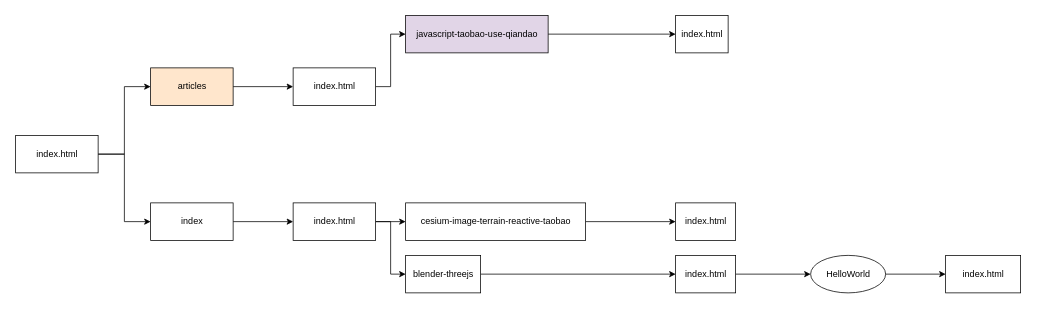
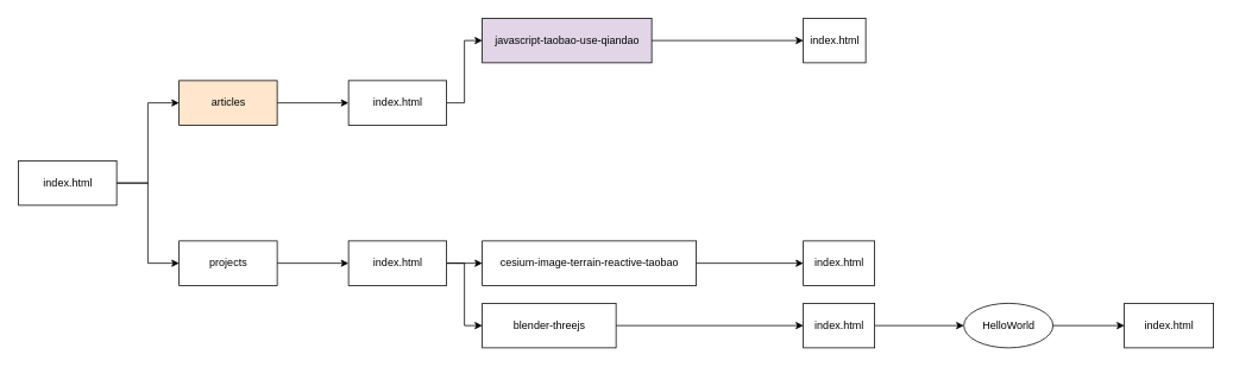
  <mxCell id="0" />
  <mxCell id="1" parent="0" />
  <mxCell id="2" style="edgeStyle=orthogonalEdgeStyle;rounded=0;orthogonalLoop=1;jettySize=auto;html=1;entryX=0;entryY=0.5;entryDx=0;entryDy=0;" edge="1" parent="1" source="4" target="8"><mxGeometry relative="1" as="geometry" /></mxCell>
  <mxCell id="3" style="edgeStyle=orthogonalEdgeStyle;rounded=0;orthogonalLoop=1;jettySize=auto;html=1;exitX=1;exitY=0.5;exitDx=0;exitDy=0;entryX=0;entryY=0.5;entryDx=0;entryDy=0;" edge="1" parent="1" source="4" target="6"><mxGeometry relative="1" as="geometry" /></mxCell>
  <mxCell id="4" value="index.html" style="html=1;" vertex="1" parent="1"><mxGeometry x="20" y="180" width="110" height="50" as="geometry" /></mxCell>
  <mxCell id="5" value="" style="edgeStyle=orthogonalEdgeStyle;rounded=0;orthogonalLoop=1;jettySize=auto;html=1;" edge="1" parent="1" source="6" target="15"><mxGeometry relative="1" as="geometry" /></mxCell>
- <mxCell id="6" value="index" style="html=1;" vertex="1" parent="1"><mxGeometry x="200" y="270" width="110" height="50" as="geometry" /></mxCell>
+ <mxCell id="6" value="projects" style="html=1;" vertex="1" parent="1"><mxGeometry x="200" y="270" width="110" height="50" as="geometry" /></mxCell>
  <mxCell id="7" value="" style="edgeStyle=orthogonalEdgeStyle;rounded=0;orthogonalLoop=1;jettySize=auto;html=1;" edge="1" parent="1" source="8" target="10"><mxGeometry relative="1" as="geometry" /></mxCell>
  <mxCell id="8" value="articles" style="html=1;fillColor=#ffe6cc;" vertex="1" parent="1"><mxGeometry x="200" y="90" width="110" height="50" as="geometry" /></mxCell>
  <mxCell id="9" style="edgeStyle=orthogonalEdgeStyle;rounded=0;orthogonalLoop=1;jettySize=auto;html=1;entryX=0;entryY=0.5;entryDx=0;entryDy=0;" edge="1" parent="1" source="10" target="12"><mxGeometry relative="1" as="geometry" /></mxCell>
  <mxCell id="10" value="index.html" style="html=1;" vertex="1" parent="1"><mxGeometry x="390" y="90" width="110" height="50" as="geometry" /></mxCell>
  <mxCell id="11" value="" style="edgeStyle=orthogonalEdgeStyle;rounded=0;orthogonalLoop=1;jettySize=auto;html=1;" edge="1" parent="1" source="12" target="18"><mxGeometry relative="1" as="geometry" /></mxCell>
  <mxCell id="12" value="javascript-taobao-use-qiandao" style="html=1;fillColor=#e1d5e7;" vertex="1" parent="1"><mxGeometry x="540" y="20" width="190" height="50" as="geometry" /></mxCell>
  <mxCell id="13" value="" style="edgeStyle=orthogonalEdgeStyle;rounded=0;orthogonalLoop=1;jettySize=auto;html=1;" edge="1" parent="1" source="15" target="17"><mxGeometry relative="1" as="geometry" /></mxCell>
  <mxCell id="14" style="edgeStyle=orthogonalEdgeStyle;rounded=0;orthogonalLoop=1;jettySize=auto;html=1;exitX=1;exitY=0.5;exitDx=0;exitDy=0;entryX=0;entryY=0.5;entryDx=0;entryDy=0;" edge="1" parent="1" source="15" target="21"><mxGeometry relative="1" as="geometry" /></mxCell>
  <mxCell id="15" value="index.html" style="html=1;" vertex="1" parent="1"><mxGeometry x="390" y="270" width="110" height="50" as="geometry" /></mxCell>
  <mxCell id="16" value="" style="edgeStyle=orthogonalEdgeStyle;rounded=0;orthogonalLoop=1;jettySize=auto;html=1;" edge="1" parent="1" source="17" target="19"><mxGeometry relative="1" as="geometry" /></mxCell>
  <mxCell id="17" value="cesium-image-terrain-reactive-taobao" style="html=1;" vertex="1" parent="1"><mxGeometry x="540" y="270" width="240" height="50" as="geometry" /></mxCell>
  <mxCell id="18" value="index.html" style="html=1;" vertex="1" parent="1"><mxGeometry x="900" y="20" width="70" height="50" as="geometry" /></mxCell>
  <mxCell id="19" value="index.html" style="html=1;" vertex="1" parent="1"><mxGeometry x="900" y="270" width="80" height="50" as="geometry" /></mxCell>
  <mxCell id="20" value="" style="edgeStyle=orthogonalEdgeStyle;rounded=0;orthogonalLoop=1;jettySize=auto;html=1;" edge="1" parent="1" source="21" target="23"><mxGeometry relative="1" as="geometry" /></mxCell>
- <mxCell id="21" value="blender-threejs" style="html=1;" vertex="1" parent="1"><mxGeometry x="540" y="340" width="100" height="50" as="geometry" /></mxCell>
+ <mxCell id="21" value="blender-threejs" style="html=1;" vertex="1" parent="1"><mxGeometry x="540" y="340" width="150" height="50" as="geometry" /></mxCell>
  <mxCell id="22" value="" style="edgeStyle=orthogonalEdgeStyle;rounded=0;orthogonalLoop=1;jettySize=auto;html=1;" edge="1" parent="1" source="23" target="25"><mxGeometry relative="1" as="geometry" /></mxCell>
  <mxCell id="23" value="index.html" style="html=1;" vertex="1" parent="1"><mxGeometry x="900" y="340" width="80" height="50" as="geometry" /></mxCell>
  <mxCell id="24" value="" style="edgeStyle=orthogonalEdgeStyle;rounded=0;orthogonalLoop=1;jettySize=auto;html=1;" edge="1" parent="1" source="25" target="26"><mxGeometry relative="1" as="geometry" /></mxCell>
  <mxCell id="25" value="HelloWorld" style="ellipse;html=1;" vertex="1" parent="1"><mxGeometry x="1080" y="340" width="100" height="50" as="geometry" /></mxCell>
  <mxCell id="26" value="index.html" style="html=1;" vertex="1" parent="1"><mxGeometry x="1260" y="340" width="100" height="50" as="geometry" /></mxCell>
